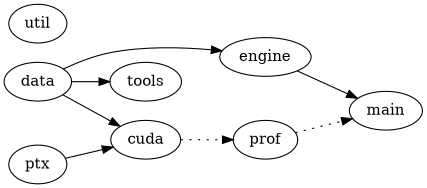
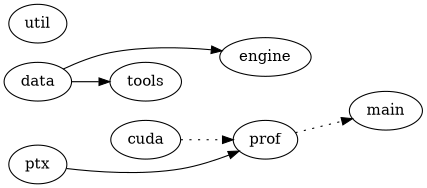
  digraph {
    rankdir=LR
    engine
    main
    cuda
    prof
    data
    tools [rank=sink]
    ptx
    util
-   engine -> main
    cuda -> prof [style=dotted]
    prof -> main [style=dotted]
    data -> engine
-   data -> cuda
    data -> tools
-   ptx -> cuda
+   ptx -> prof
  }
